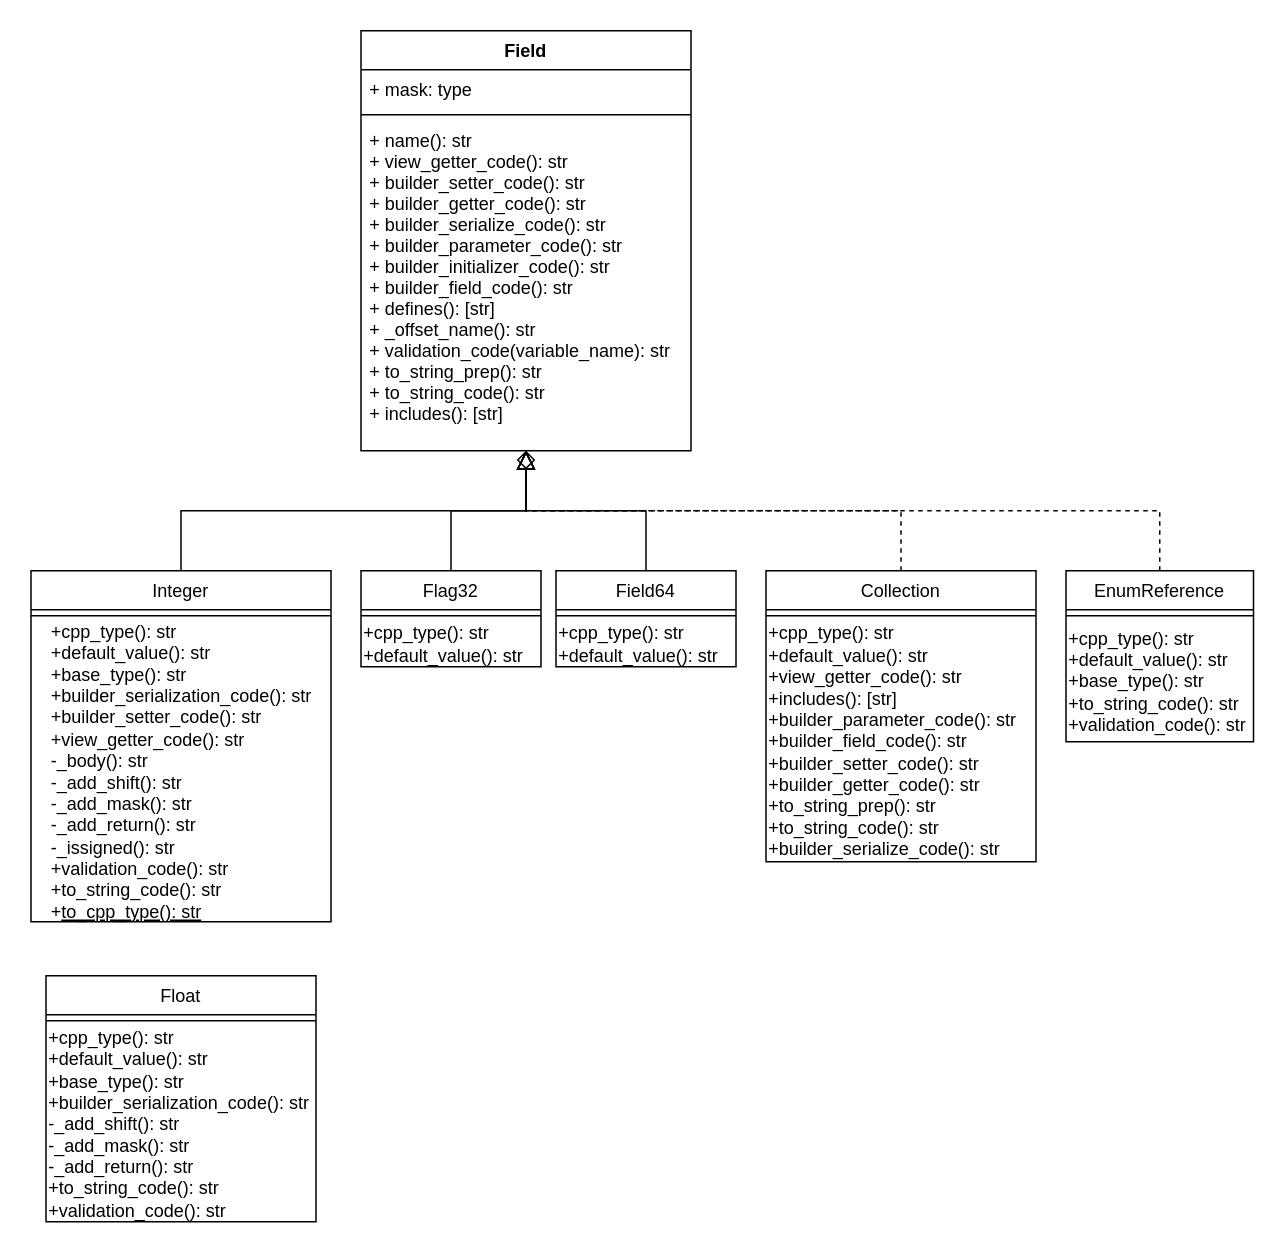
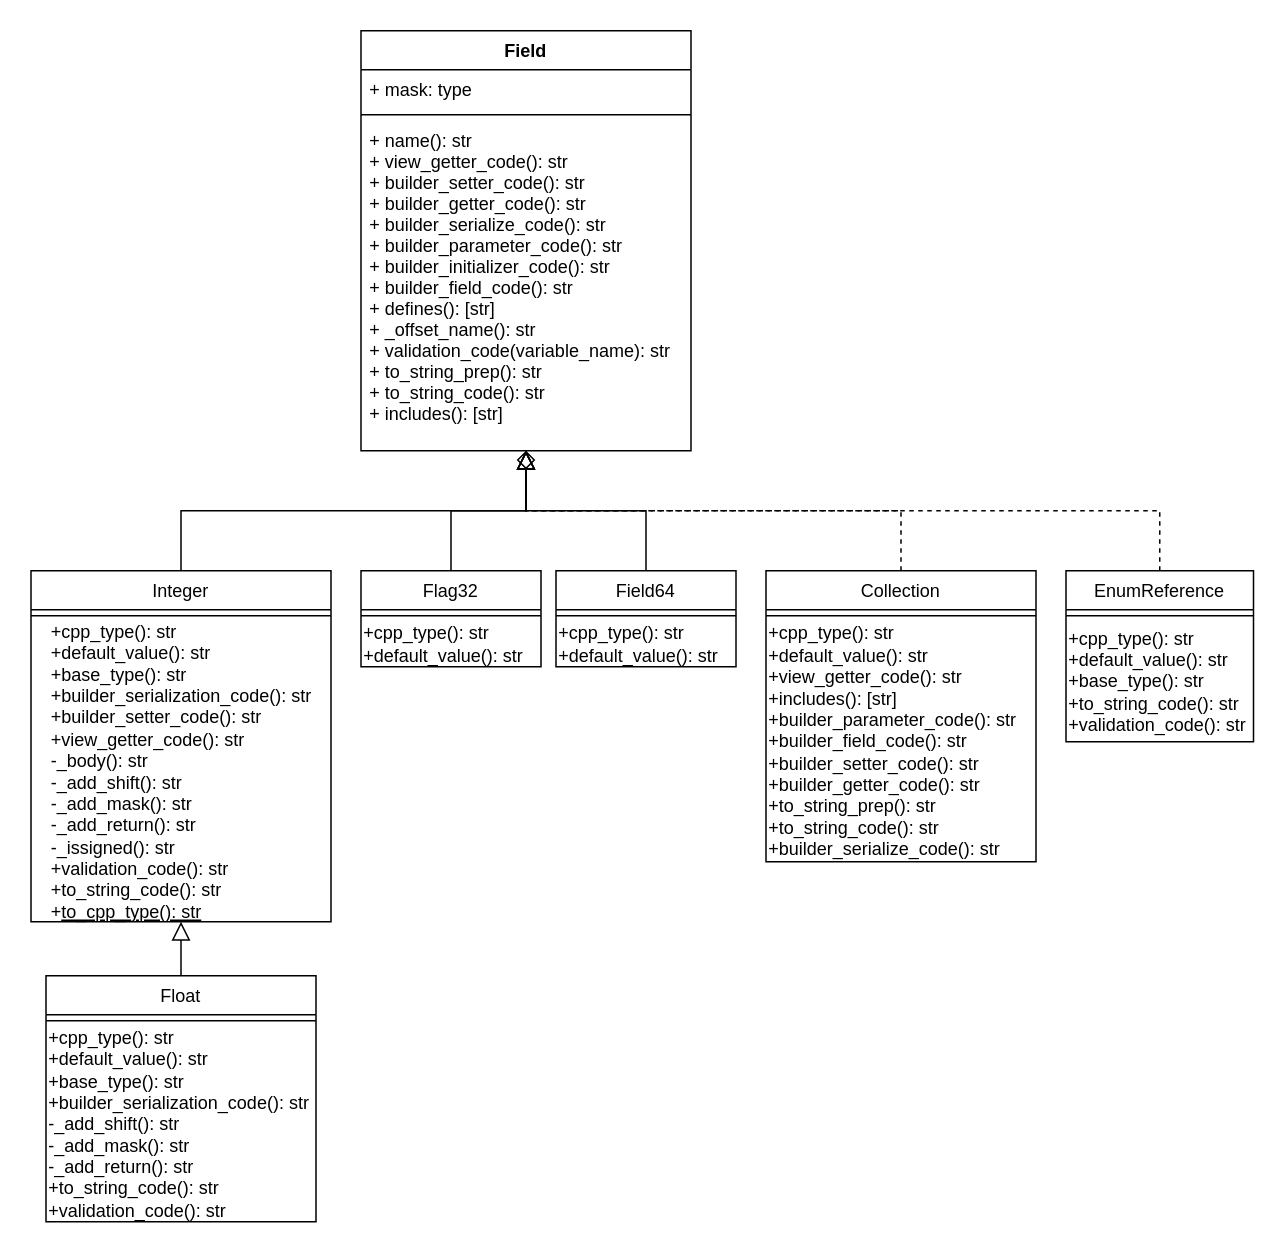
  <mxCell id="0" />
  <mxCell id="1" parent="0" />
  <mxCell id="2" value="Float" style="swimlane;fontStyle=0;align=center;verticalAlign=top;childLayout=stackLayout;horizontal=1;startSize=26;horizontalStack=0;resizeParent=1;resizeLast=0;collapsible=1;marginBottom=0;rounded=0;shadow=0;strokeWidth=1;" parent="1" vertex="1"><mxGeometry x="30" y="650" width="180" height="164" as="geometry"><mxRectangle x="130" y="380" width="160" height="26" as="alternateBounds" /></mxGeometry></mxCell>
  <mxCell id="3" value="" style="line;html=1;strokeWidth=1;align=left;verticalAlign=middle;spacingTop=-1;spacingLeft=3;spacingRight=3;rotatable=0;labelPosition=right;points=[];portConstraint=eastwest;" parent="2" vertex="1"><mxGeometry y="26" width="180" height="8" as="geometry" /></mxCell>
  <mxCell id="4" value="+cpp_type(): str&lt;br&gt;+default_value(): str&lt;br&gt;+base_type(): str&lt;br&gt;+builder_serialization_code(): str&lt;br&gt;-_add_shift(): str&lt;br&gt;-_add_mask(): str&lt;br&gt;-_add_return(): str&lt;br&gt;+to_string_code(): str&lt;br&gt;+validation_code(): str" style="text;html=1;align=left;verticalAlign=middle;resizable=0;points=[];autosize=1;" vertex="1" parent="2"><mxGeometry y="34" width="180" height="130" as="geometry" /></mxCell>
+ <mxCell id="5" value="" style="endArrow=block;endSize=10;endFill=0;shadow=0;strokeWidth=1;rounded=0;edgeStyle=elbowEdgeStyle;elbow=vertical;entryX=0.5;entryY=1;entryDx=0;entryDy=0;" parent="1" source="2" target="16" edge="1"><mxGeometry width="160" relative="1" as="geometry"><mxPoint x="110" y="363" as="sourcePoint" /><mxPoint x="350" y="320" as="targetPoint" /></mxGeometry></mxCell>
  <mxCell id="6" value="EnumReference" style="swimlane;fontStyle=0;align=center;verticalAlign=top;childLayout=stackLayout;horizontal=1;startSize=26;horizontalStack=0;resizeParent=1;resizeLast=0;collapsible=1;marginBottom=0;rounded=0;shadow=0;strokeWidth=1;" parent="1" vertex="1"><mxGeometry x="710" y="380" width="125" height="114" as="geometry"><mxRectangle x="340" y="380" width="170" height="26" as="alternateBounds" /></mxGeometry></mxCell>
  <mxCell id="7" value="" style="line;html=1;strokeWidth=1;align=left;verticalAlign=middle;spacingTop=-1;spacingLeft=3;spacingRight=3;rotatable=0;labelPosition=right;points=[];portConstraint=eastwest;" parent="6" vertex="1"><mxGeometry y="26" width="125" height="8" as="geometry" /></mxCell>
  <mxCell id="8" value="+cpp_type(): str&lt;br&gt;+default_value(): str&lt;br&gt;+base_type(): str&lt;br&gt;+to_string_code(): str&lt;br&gt;+validation_code(): str" style="text;html=1;align=left;verticalAlign=middle;resizable=0;points=[];autosize=1;" vertex="1" parent="6"><mxGeometry y="34" width="125" height="80" as="geometry" /></mxCell>
  <mxCell id="9" value="" style="endArrow=block;endSize=10;endFill=0;shadow=0;strokeWidth=1;rounded=0;edgeStyle=elbowEdgeStyle;elbow=vertical;entryX=0.5;entryY=1;entryDx=0;entryDy=0;dashed=1;" parent="1" source="6" target="22" edge="1"><mxGeometry width="160" relative="1" as="geometry"><mxPoint x="120" y="533" as="sourcePoint" /><mxPoint x="350" y="320" as="targetPoint" /></mxGeometry></mxCell>
  <mxCell id="10" value="Collection" style="swimlane;fontStyle=0;align=center;verticalAlign=top;childLayout=stackLayout;horizontal=1;startSize=26;horizontalStack=0;resizeParent=1;resizeLast=0;collapsible=1;marginBottom=0;rounded=0;shadow=0;strokeWidth=1;" vertex="1" parent="1"><mxGeometry x="510" y="380" width="180" height="194" as="geometry"><mxRectangle x="340" y="380" width="170" height="26" as="alternateBounds" /></mxGeometry></mxCell>
  <mxCell id="11" value="" style="line;html=1;strokeWidth=1;align=left;verticalAlign=middle;spacingTop=-1;spacingLeft=3;spacingRight=3;rotatable=0;labelPosition=right;points=[];portConstraint=eastwest;" vertex="1" parent="10"><mxGeometry y="26" width="180" height="8" as="geometry" /></mxCell>
  <mxCell id="12" value="+cpp_type(): str&lt;br&gt;+default_value(): str&lt;br&gt;+view_getter_code(): str&lt;br&gt;+includes(): [str]&lt;br&gt;+builder_parameter_code(): str&lt;br&gt;+builder_field_code(): str&lt;br&gt;+builder_setter_code(): str&lt;br&gt;+builder_getter_code(): str&lt;br&gt;+to_string_prep(): str&lt;br&gt;+to_string_code(): str&lt;br&gt;+builder_serialize_code(): str&lt;br&gt;" style="text;html=1;align=left;verticalAlign=middle;resizable=0;points=[];autosize=1;" vertex="1" parent="10"><mxGeometry y="34" width="180" height="160" as="geometry" /></mxCell>
  <mxCell id="13" value="Flag32" style="swimlane;fontStyle=0;align=center;verticalAlign=top;childLayout=stackLayout;horizontal=1;startSize=26;horizontalStack=0;resizeParent=1;resizeLast=0;collapsible=1;marginBottom=0;rounded=0;shadow=0;strokeWidth=1;" vertex="1" parent="1"><mxGeometry x="240" y="380" width="120" height="64" as="geometry"><mxRectangle x="340" y="380" width="170" height="26" as="alternateBounds" /></mxGeometry></mxCell>
  <mxCell id="14" value="" style="line;html=1;strokeWidth=1;align=left;verticalAlign=middle;spacingTop=-1;spacingLeft=3;spacingRight=3;rotatable=0;labelPosition=right;points=[];portConstraint=eastwest;" vertex="1" parent="13"><mxGeometry y="26" width="120" height="8" as="geometry" /></mxCell>
  <mxCell id="15" value="&lt;span&gt;+cpp_type(): str&lt;/span&gt;&lt;br&gt;&lt;span&gt;+default_value(): str&lt;/span&gt;" style="text;html=1;align=left;verticalAlign=middle;resizable=0;points=[];autosize=1;" vertex="1" parent="13"><mxGeometry y="34" width="120" height="30" as="geometry" /></mxCell>
  <mxCell id="16" value="Integer" style="swimlane;fontStyle=0;align=center;verticalAlign=top;childLayout=stackLayout;horizontal=1;startSize=26;horizontalStack=0;resizeParent=1;resizeLast=0;collapsible=1;marginBottom=0;rounded=0;shadow=0;strokeWidth=1;" vertex="1" parent="1"><mxGeometry x="20" y="380" width="200" height="234" as="geometry"><mxRectangle x="340" y="380" width="170" height="26" as="alternateBounds" /></mxGeometry></mxCell>
  <mxCell id="17" value="" style="line;html=1;strokeWidth=1;align=left;verticalAlign=middle;spacingTop=-1;spacingLeft=3;spacingRight=3;rotatable=0;labelPosition=right;points=[];portConstraint=eastwest;" vertex="1" parent="16"><mxGeometry y="26" width="200" height="8" as="geometry" /></mxCell>
  <mxCell id="18" value="&lt;div style=&quot;text-align: left&quot;&gt;+cpp_type(): str&lt;/div&gt;&lt;div style=&quot;text-align: left&quot;&gt;+default_value(): str&lt;/div&gt;&lt;div style=&quot;text-align: left&quot;&gt;+base_type(): str&lt;/div&gt;&lt;div style=&quot;text-align: left&quot;&gt;+builder_serialization_code(): str&lt;/div&gt;&lt;div style=&quot;text-align: left&quot;&gt;+builder_setter_code(): str&lt;/div&gt;&lt;div style=&quot;text-align: left&quot;&gt;+view_getter_code(): str&lt;/div&gt;&lt;div style=&quot;text-align: left&quot;&gt;-_body(): str&lt;/div&gt;&lt;div style=&quot;text-align: left&quot;&gt;-_add_shift(): str&lt;/div&gt;&lt;div style=&quot;text-align: left&quot;&gt;-_add_mask(): str&lt;/div&gt;&lt;div style=&quot;text-align: left&quot;&gt;-_add_return(): str&lt;/div&gt;&lt;div style=&quot;text-align: left&quot;&gt;-_issigned(): str&lt;/div&gt;&lt;div style=&quot;text-align: left&quot;&gt;+validation_code(): str&lt;/div&gt;&lt;div style=&quot;text-align: left&quot;&gt;+to_string_code(): str&lt;/div&gt;&lt;div style=&quot;text-align: left&quot;&gt;+&lt;u&gt;to_cpp_type(): str&lt;/u&gt;&lt;/div&gt;" style="text;html=1;align=center;verticalAlign=middle;resizable=0;points=[];autosize=1;" vertex="1" parent="16"><mxGeometry y="34" width="200" height="200" as="geometry" /></mxCell>
  <mxCell id="19" value="" style="endArrow=block;endSize=10;endFill=0;shadow=0;strokeWidth=1;rounded=0;edgeStyle=elbowEdgeStyle;elbow=vertical;exitX=0.5;exitY=0;exitDx=0;exitDy=0;entryX=0.5;entryY=1;entryDx=0;entryDy=0;dashed=1;" edge="1" parent="1" source="10" target="22"><mxGeometry width="160" relative="1" as="geometry"><mxPoint x="330" y="530" as="sourcePoint" /><mxPoint x="350" y="320" as="targetPoint" /></mxGeometry></mxCell>
  <mxCell id="20" value="" style="endArrow=diamond;endSize=10;endFill=0;shadow=0;strokeWidth=1;rounded=0;edgeStyle=elbowEdgeStyle;elbow=vertical;exitX=0.5;exitY=0;exitDx=0;exitDy=0;entryX=0.5;entryY=1;entryDx=0;entryDy=0;" edge="1" parent="1" source="16" target="22"><mxGeometry width="160" relative="1" as="geometry"><mxPoint x="340" y="540" as="sourcePoint" /><mxPoint x="600" y="320" as="targetPoint" /></mxGeometry></mxCell>
  <mxCell id="21" value="" style="endArrow=block;endSize=10;endFill=0;shadow=0;strokeWidth=1;rounded=0;edgeStyle=elbowEdgeStyle;elbow=vertical;exitX=0.5;exitY=0;exitDx=0;exitDy=0;" edge="1" parent="1" source="13" target="25"><mxGeometry width="160" relative="1" as="geometry"><mxPoint x="350" y="550" as="sourcePoint" /><mxPoint x="390" y="320" as="targetPoint" /></mxGeometry></mxCell>
  <mxCell id="22" value="Field" style="swimlane;fontStyle=1;align=center;verticalAlign=top;childLayout=stackLayout;horizontal=1;startSize=26;horizontalStack=0;resizeParent=1;resizeParentMax=0;resizeLast=0;collapsible=1;marginBottom=0;" vertex="1" parent="1"><mxGeometry x="240" y="20" width="220" height="280" as="geometry"><mxRectangle x="450" y="20" width="60" height="26" as="alternateBounds" /></mxGeometry></mxCell>
  <mxCell id="23" value="+ mask: type" style="text;strokeColor=none;fillColor=none;align=left;verticalAlign=top;spacingLeft=4;spacingRight=4;overflow=hidden;rotatable=0;points=[[0,0.5],[1,0.5]];portConstraint=eastwest;" vertex="1" parent="22"><mxGeometry y="26" width="220" height="26" as="geometry" /></mxCell>
  <mxCell id="24" value="" style="line;strokeWidth=1;fillColor=none;align=left;verticalAlign=middle;spacingTop=-1;spacingLeft=3;spacingRight=3;rotatable=0;labelPosition=right;points=[];portConstraint=eastwest;" vertex="1" parent="22"><mxGeometry y="52" width="220" height="8" as="geometry" /></mxCell>
  <mxCell id="25" value="+ name(): str&#10;+ view_getter_code(): str&#10;+ builder_setter_code(): str&#10;+ builder_getter_code(): str&#10;+ builder_serialize_code(): str&#10;+ builder_parameter_code(): str&#10;+ builder_initializer_code(): str&#10;+ builder_field_code(): str&#10;+ defines(): [str]&#10;+ _offset_name(): str&#10;+ validation_code(variable_name): str&#10;+ to_string_prep(): str&#10;+ to_string_code(): str&#10;+ includes(): [str]" style="text;strokeColor=none;fillColor=none;align=left;verticalAlign=top;spacingLeft=4;spacingRight=4;overflow=hidden;rotatable=0;points=[[0,0.5],[1,0.5]];portConstraint=eastwest;" vertex="1" parent="22"><mxGeometry y="60" width="220" height="220" as="geometry" /></mxCell>
  <mxCell id="26" value="Field64" style="swimlane;fontStyle=0;align=center;verticalAlign=top;childLayout=stackLayout;horizontal=1;startSize=26;horizontalStack=0;resizeParent=1;resizeLast=0;collapsible=1;marginBottom=0;rounded=0;shadow=0;strokeWidth=1;" vertex="1" parent="1"><mxGeometry x="370" y="380" width="120" height="64" as="geometry"><mxRectangle x="340" y="380" width="170" height="26" as="alternateBounds" /></mxGeometry></mxCell>
  <mxCell id="27" value="" style="line;html=1;strokeWidth=1;align=left;verticalAlign=middle;spacingTop=-1;spacingLeft=3;spacingRight=3;rotatable=0;labelPosition=right;points=[];portConstraint=eastwest;" vertex="1" parent="26"><mxGeometry y="26" width="120" height="8" as="geometry" /></mxCell>
  <mxCell id="28" value="&lt;span&gt;+cpp_type(): str&lt;/span&gt;&lt;br&gt;&lt;div&gt;&lt;div&gt;+default_value(): str&lt;/div&gt;&lt;/div&gt;" style="text;html=1;align=left;verticalAlign=middle;resizable=0;points=[];autosize=1;" vertex="1" parent="26"><mxGeometry y="34" width="120" height="30" as="geometry" /></mxCell>
  <mxCell id="29" value="" style="endArrow=block;endSize=10;endFill=0;shadow=0;strokeWidth=1;rounded=0;edgeStyle=elbowEdgeStyle;elbow=vertical;exitX=0.5;exitY=0;exitDx=0;exitDy=0;entryX=0.5;entryY=1;entryDx=0;entryDy=0;entryPerimeter=0;" edge="1" parent="1" source="26" target="25"><mxGeometry width="160" relative="1" as="geometry"><mxPoint x="280" y="390" as="sourcePoint" /><mxPoint x="380" y="320" as="targetPoint" /></mxGeometry></mxCell>
